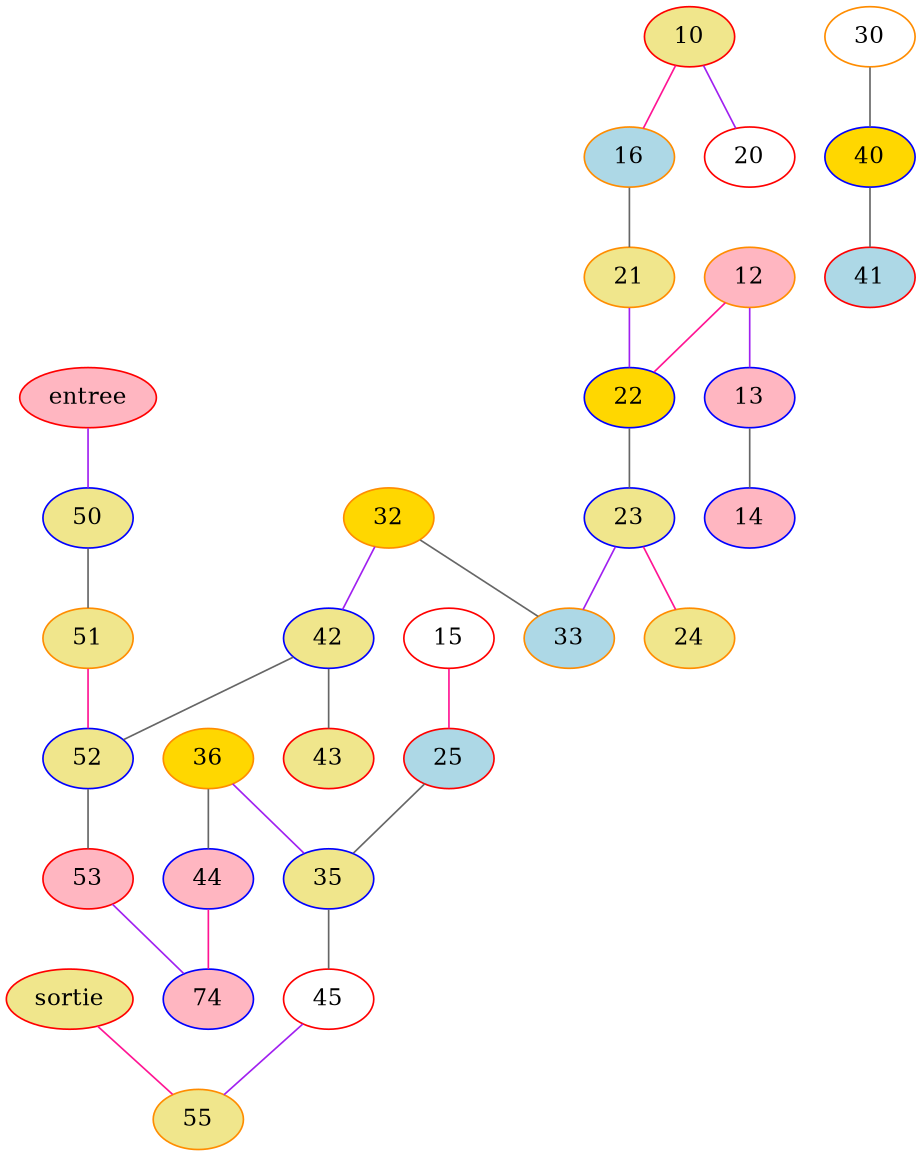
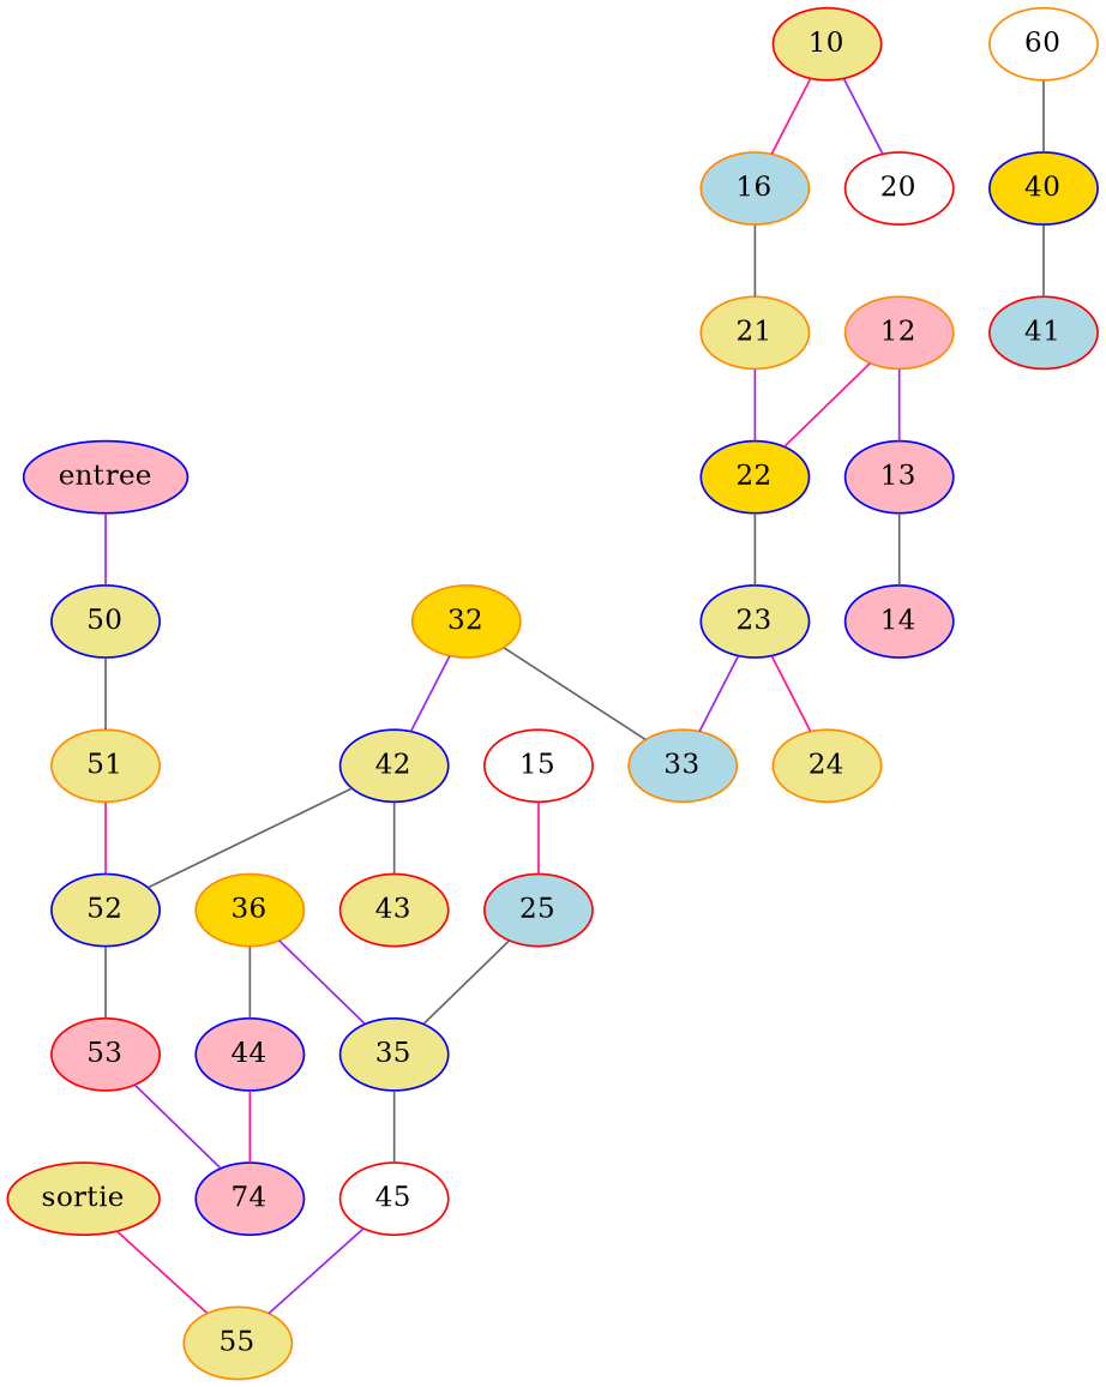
  graph {
    node [color=blue fillcolor=khaki style=filled]
    edge [color=gray40]
-   entree [color=red fillcolor=lightpink]
+   entree [fillcolor=lightpink]
    50
    51 [color=darkorange]
    sortie [color=red]
    55 [color=darkorange]
    10 [color=red]
    n7 [color=darkorange fillcolor=lightblue label=16]
    20 [color=red fillcolor=white]
    21 [color=darkorange]
    22 [fillcolor=gold]
    12 [color=darkorange fillcolor=lightpink]
    13 [fillcolor=lightpink]
    14 [fillcolor=lightpink]
    23
    15 [color=red fillcolor=white]
    25 [color=red fillcolor=lightblue]
    35
    24 [color=darkorange]
    33 [color=darkorange fillcolor=lightblue]
    45 [color=red fillcolor=white]
-   30 [color=darkorange fillcolor=white]
+   30 [color=darkorange fillcolor=white label=60]
    40 [fillcolor=gold]
    41 [color=red fillcolor=lightblue]
    32 [color=darkorange fillcolor=gold]
    42
    43 [color=red]
    52
    n28 [color=darkorange fillcolor=gold label=36]
    44 [fillcolor=lightpink]
    n30 [fillcolor=lightpink label=74]
    53 [color=red fillcolor=lightpink]
    entree -- 50 [color=purple]
    50 -- 51
    51 -- 52 [color=deeppink]
    sortie -- 55 [color=deeppink]
    10 -- n7 [color=deeppink]
    10 -- 20 [color=purple]
    n7 -- 21
    21 -- 22 [color=purple]
    22 -- 23
    12 -- 22 [color=deeppink]
    12 -- 13 [color=purple]
    13 -- 14
    23 -- 24 [color=deeppink]
    23 -- 33 [color=purple]
    15 -- 25 [color=deeppink]
    25 -- 35
    35 -- 45
    45 -- 55 [color=purple]
    30 -- 40
    40 -- 41
    32 -- 33
    32 -- 42 [color=purple]
    42 -- 43
    42 -- 52
    52 -- 53
    n28 -- 35 [color=purple]
    n28 -- 44
    44 -- n30 [color=deeppink]
    53 -- n30 [color=purple]
  }
